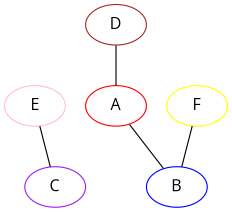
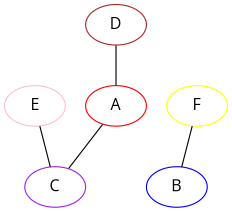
  graph {
    fontname="Open Sans"
    node [fontname="Open Sans"]
    edge [fontname="Open Sans"]
    E [color=pink]
    C [color=purple]
    D [color=brown]
    A [color=red]
    F [color=yellow]
    B [color=blue]
    E -- C
    D -- A
-   A -- B
+   A -- C
    F -- B
  }
